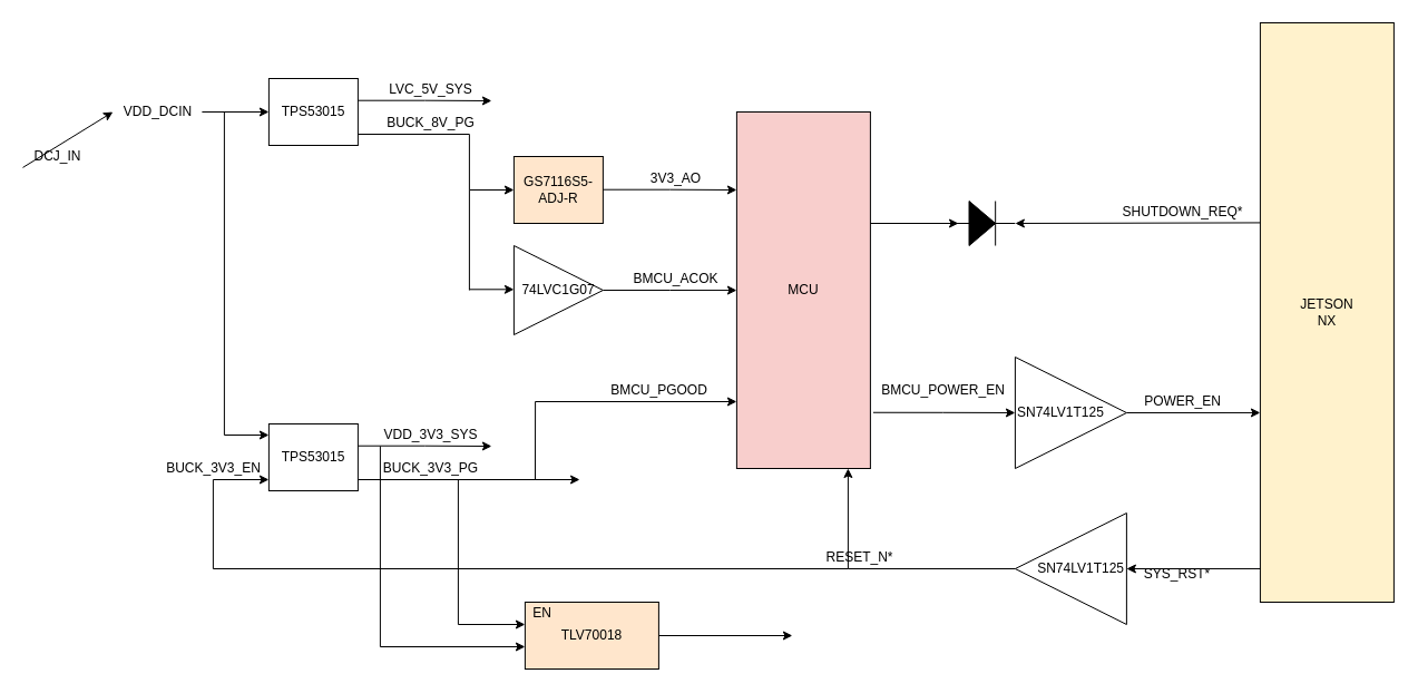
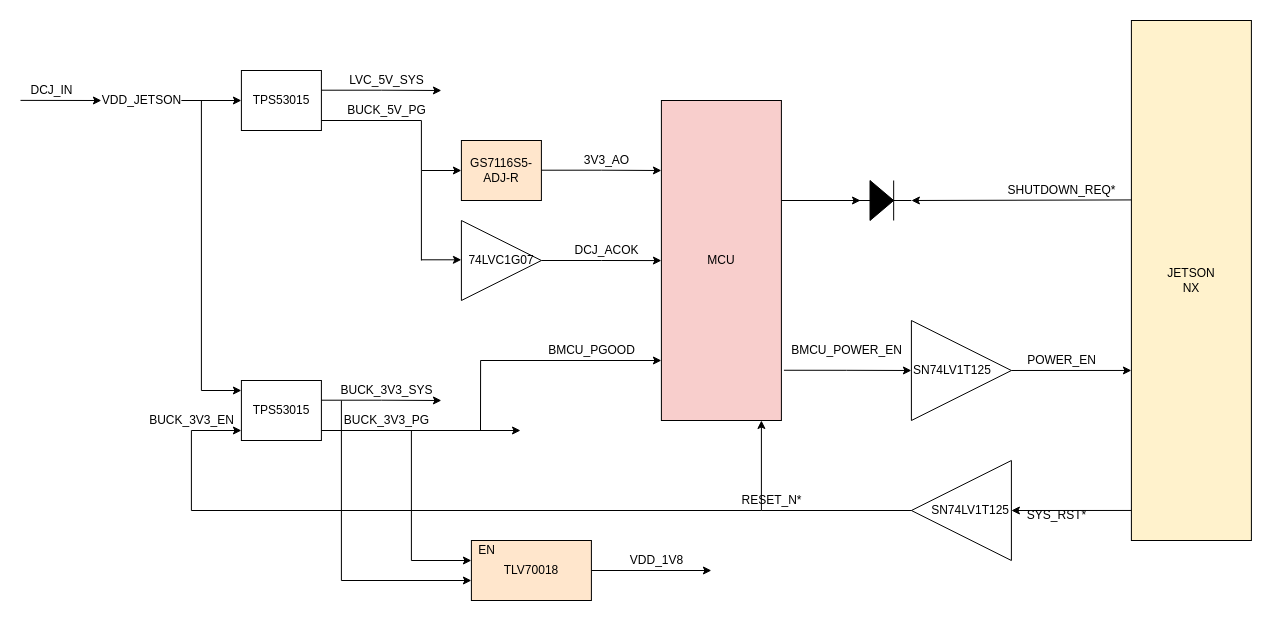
  <mxCell id="0" />
  <mxCell id="1" parent="0" />
  <mxCell id="2" value="" style="endArrow=classic;html=1;exitX=-0.015;exitY=0.994;exitDx=0;exitDy=0;exitPerimeter=0;" edge="1" parent="1" source="3"><mxGeometry width="50" height="50" relative="1" as="geometry"><mxPoint x="-9.1" y="100" as="sourcePoint" /><mxPoint x="100.9" y="100" as="targetPoint" /></mxGeometry></mxCell>
- <mxCell id="3" value="DCJ_IN" style="text;html=1;align=center;verticalAlign=middle;resizable=0;points=[];autosize=1;" vertex="1" parent="1"><mxGeometry x="20.9" y="130" width="60" height="20" as="geometry" /></mxCell>
+ <mxCell id="3" value="DCJ_IN" style="text;html=1;align=center;verticalAlign=middle;resizable=0;points=[];autosize=1;" vertex="1" parent="1"><mxGeometry x="20.9" y="80" width="60" height="20" as="geometry" /></mxCell>
  <mxCell id="4" value="" style="edgeStyle=orthogonalEdgeStyle;rounded=0;orthogonalLoop=1;jettySize=auto;html=1;" edge="1" parent="1" source="5" target="6"><mxGeometry relative="1" as="geometry" /></mxCell>
- <mxCell id="5" value="VDD_DCIN" style="text;html=1;align=center;verticalAlign=middle;resizable=0;points=[];autosize=1;" vertex="1" parent="1"><mxGeometry x="100.9" y="90" width="80" height="20" as="geometry" /></mxCell>
+ <mxCell id="5" value="VDD_JETSON" style="text;html=1;align=center;verticalAlign=middle;resizable=0;points=[];autosize=1;" vertex="1" parent="1"><mxGeometry x="100.9" y="90" width="80" height="20" as="geometry" /></mxCell>
  <mxCell id="6" value="TPS53015" style="whiteSpace=wrap;html=1;" vertex="1" parent="1"><mxGeometry x="240.9" y="70" width="80" height="60" as="geometry" /></mxCell>
  <mxCell id="7" value="" style="edgeStyle=orthogonalEdgeStyle;rounded=0;orthogonalLoop=1;jettySize=auto;html=1;" edge="1" parent="1"><mxGeometry relative="1" as="geometry"><mxPoint x="320.9" y="89.71" as="sourcePoint" /><mxPoint x="440.9" y="90" as="targetPoint" /><Array as="points"><mxPoint x="380.9" y="90" /><mxPoint x="440.9" y="90" /></Array></mxGeometry></mxCell>
  <mxCell id="8" value="LVC_5V_SYS" style="text;html=1;align=center;verticalAlign=middle;resizable=0;points=[];autosize=1;" vertex="1" parent="1"><mxGeometry x="340.9" y="70" width="90" height="20" as="geometry" /></mxCell>
- <mxCell id="9" value="&lt;span style=&quot;text-align: left&quot;&gt;BUCK_8V_PG&lt;/span&gt;" style="text;html=1;align=center;verticalAlign=middle;resizable=0;points=[];autosize=1;" vertex="1" parent="1"><mxGeometry x="340.9" y="100" width="90" height="20" as="geometry" /></mxCell>
+ <mxCell id="9" value="&lt;span style=&quot;text-align: left&quot;&gt;BUCK_5V_PG&lt;/span&gt;" style="text;html=1;align=center;verticalAlign=middle;resizable=0;points=[];autosize=1;" vertex="1" parent="1"><mxGeometry x="340.9" y="100" width="90" height="20" as="geometry" /></mxCell>
  <mxCell id="10" value="" style="edgeStyle=orthogonalEdgeStyle;rounded=0;orthogonalLoop=1;jettySize=auto;html=1;entryX=0;entryY=0.5;entryDx=0;entryDy=0;" edge="1" parent="1" target="11"><mxGeometry relative="1" as="geometry"><mxPoint x="320.9" y="120.01" as="sourcePoint" /><mxPoint x="420.9" y="170" as="targetPoint" /><Array as="points"><mxPoint x="420.9" y="120" /><mxPoint x="420.9" y="170" /></Array></mxGeometry></mxCell>
  <mxCell id="11" value="GS7116S5-ADJ-R" style="whiteSpace=wrap;html=1;fillColor=#ffe6cc;" vertex="1" parent="1"><mxGeometry x="460.9" y="140" width="80" height="60" as="geometry" /></mxCell>
  <mxCell id="12" value="" style="edgeStyle=orthogonalEdgeStyle;rounded=0;orthogonalLoop=1;jettySize=auto;html=1;" edge="1" parent="1"><mxGeometry relative="1" as="geometry"><mxPoint x="540.9" y="169.71" as="sourcePoint" /><mxPoint x="660.9" y="170" as="targetPoint" /><Array as="points"><mxPoint x="600.9" y="170" /><mxPoint x="660.9" y="170" /></Array></mxGeometry></mxCell>
  <mxCell id="13" value="3V3_AO" style="text;html=1;align=center;verticalAlign=middle;resizable=0;points=[];autosize=1;" vertex="1" parent="1"><mxGeometry x="575.9" y="150" width="60" height="20" as="geometry" /></mxCell>
  <mxCell id="14" value="MCU" style="rounded=0;whiteSpace=wrap;html=1;fillColor=#f8cecc;" vertex="1" parent="1"><mxGeometry x="660.9" y="100" width="120" height="320" as="geometry" /></mxCell>
  <mxCell id="15" value="" style="edgeStyle=orthogonalEdgeStyle;rounded=0;orthogonalLoop=1;jettySize=auto;html=1;entryX=0;entryY=0.792;entryDx=0;entryDy=0;entryPerimeter=0;" edge="1" parent="1" source="16"><mxGeometry relative="1" as="geometry"><mxPoint x="660.9" y="260.08" as="targetPoint" /></mxGeometry></mxCell>
  <mxCell id="16" value="74LVC1G07" style="triangle;whiteSpace=wrap;html=1;" vertex="1" parent="1"><mxGeometry x="460.9" y="220" width="80" height="80" as="geometry" /></mxCell>
- <mxCell id="17" value="BMCU_ACOK" style="text;html=1;align=center;verticalAlign=middle;resizable=0;points=[];autosize=1;" vertex="1" parent="1"><mxGeometry x="560.9" y="240" width="90" height="20" as="geometry" /></mxCell>
+ <mxCell id="17" value="DCJ_ACOK" style="text;html=1;align=center;verticalAlign=middle;resizable=0;points=[];autosize=1;" vertex="1" parent="1"><mxGeometry x="560.9" y="240" width="90" height="20" as="geometry" /></mxCell>
  <mxCell id="18" value="" style="edgeStyle=orthogonalEdgeStyle;rounded=0;orthogonalLoop=1;jettySize=auto;html=1;" edge="1" parent="1"><mxGeometry relative="1" as="geometry"><mxPoint x="420.9" y="259" as="sourcePoint" /><mxPoint x="460.9" y="259.31" as="targetPoint" /><Array as="points"><mxPoint x="460.9" y="259" /></Array></mxGeometry></mxCell>
  <mxCell id="19" value="" style="endArrow=none;html=1;" edge="1" parent="1"><mxGeometry width="50" height="50" relative="1" as="geometry"><mxPoint x="420.9" y="260" as="sourcePoint" /><mxPoint x="420.9" y="170" as="targetPoint" /></mxGeometry></mxCell>
  <mxCell id="20" value="" style="edgeStyle=orthogonalEdgeStyle;rounded=0;orthogonalLoop=1;jettySize=auto;html=1;entryX=1.021;entryY=0.843;entryDx=0;entryDy=0;entryPerimeter=0;exitX=1.021;exitY=0.843;exitDx=0;exitDy=0;exitPerimeter=0;" edge="1" parent="1" source="14"><mxGeometry relative="1" as="geometry"><mxPoint x="790.9" y="369.71" as="sourcePoint" /><mxPoint x="910.9" y="370" as="targetPoint" /><Array as="points" /></mxGeometry></mxCell>
  <mxCell id="21" value="&lt;span style=&quot;text-align: left&quot;&gt;BMCU_POWER_EN&lt;/span&gt;" style="text;html=1;align=center;verticalAlign=middle;resizable=0;points=[];autosize=1;direction=west;" vertex="1" parent="1"><mxGeometry x="780.9" y="340" width="130" height="20" as="geometry" /></mxCell>
  <mxCell id="22" value="SN74LV1T125" style="triangle;whiteSpace=wrap;html=1;direction=east;align=left;" vertex="1" parent="1"><mxGeometry x="910.9" y="320" width="100" height="100" as="geometry" /></mxCell>
  <mxCell id="23" value="JETSON&lt;br&gt;NX" style="rounded=0;whiteSpace=wrap;html=1;fillColor=#fff2cc;" vertex="1" parent="1"><mxGeometry x="1130.9" y="20" width="120" height="520" as="geometry" /></mxCell>
  <mxCell id="24" value="" style="endArrow=classic;html=1;entryX=0;entryY=0.673;entryDx=0;entryDy=0;entryPerimeter=0;" edge="1" parent="1" target="23"><mxGeometry width="50" height="50" relative="1" as="geometry"><mxPoint x="1010.9" y="370" as="sourcePoint" /><mxPoint x="1060.9" y="320" as="targetPoint" /></mxGeometry></mxCell>
  <mxCell id="25" value="&lt;span style=&quot;text-align: left&quot;&gt;POWER_EN&lt;/span&gt;" style="text;html=1;align=center;verticalAlign=middle;resizable=0;points=[];autosize=1;direction=west;" vertex="1" parent="1"><mxGeometry x="1020.9" y="350" width="80" height="20" as="geometry" /></mxCell>
  <mxCell id="26" value="SN74LV1T125" style="triangle;whiteSpace=wrap;html=1;direction=west;align=right;" vertex="1" parent="1"><mxGeometry x="910.9" y="460" width="100" height="100" as="geometry" /></mxCell>
  <mxCell id="27" value="" style="endArrow=classic;html=1;entryX=0;entryY=0.673;entryDx=0;entryDy=0;entryPerimeter=0;" edge="1" parent="1"><mxGeometry width="50" height="50" relative="1" as="geometry"><mxPoint x="1130.9" y="509.96" as="sourcePoint" /><mxPoint x="1010.9" y="510" as="targetPoint" /></mxGeometry></mxCell>
  <mxCell id="28" value="&lt;div style=&quot;text-align: left&quot;&gt;&lt;span&gt;SYS_RST*&lt;/span&gt;&lt;/div&gt;" style="text;html=1;align=center;verticalAlign=middle;resizable=0;points=[];autosize=1;direction=west;" vertex="1" parent="1"><mxGeometry x="1020.9" y="505" width="70" height="20" as="geometry" /></mxCell>
  <mxCell id="29" value="&lt;div style=&quot;text-align: left&quot;&gt;&lt;span&gt;RESET_N*&lt;/span&gt;&lt;/div&gt;" style="text;html=1;align=center;verticalAlign=middle;resizable=0;points=[];autosize=1;direction=west;" vertex="1" parent="1"><mxGeometry x="730.9" y="490" width="80" height="20" as="geometry" /></mxCell>
  <mxCell id="30" value="" style="endArrow=classic;html=1;" edge="1" parent="1"><mxGeometry width="50" height="50" relative="1" as="geometry"><mxPoint x="760.9" y="510" as="sourcePoint" /><mxPoint x="760.9" y="420" as="targetPoint" /></mxGeometry></mxCell>
  <mxCell id="31" value="" style="endArrow=none;html=1;entryX=1;entryY=0.5;entryDx=0;entryDy=0;" edge="1" parent="1" target="26"><mxGeometry width="50" height="50" relative="1" as="geometry"><mxPoint x="760.9" y="510" as="sourcePoint" /><mxPoint x="810.9" y="460" as="targetPoint" /></mxGeometry></mxCell>
  <mxCell id="32" value="TPS53015" style="whiteSpace=wrap;html=1;" vertex="1" parent="1"><mxGeometry x="240.9" y="380" width="80" height="60" as="geometry" /></mxCell>
  <mxCell id="33" value="" style="edgeStyle=orthogonalEdgeStyle;rounded=0;orthogonalLoop=1;jettySize=auto;html=1;" edge="1" parent="1"><mxGeometry relative="1" as="geometry"><mxPoint x="320.9" y="399.71" as="sourcePoint" /><mxPoint x="440.9" y="400" as="targetPoint" /><Array as="points"><mxPoint x="380.9" y="400" /><mxPoint x="440.9" y="400" /></Array></mxGeometry></mxCell>
- <mxCell id="34" value="VDD_3V3_SYS" style="text;html=1;align=center;verticalAlign=middle;resizable=0;points=[];autosize=1;" vertex="1" parent="1"><mxGeometry x="335.9" y="380" width="100" height="20" as="geometry" /></mxCell>
+ <mxCell id="34" value="BUCK_3V3_SYS" style="text;html=1;align=center;verticalAlign=middle;resizable=0;points=[];autosize=1;" vertex="1" parent="1"><mxGeometry x="335.9" y="380" width="100" height="20" as="geometry" /></mxCell>
  <mxCell id="35" value="&lt;div style=&quot;text-align: left&quot;&gt;&lt;span&gt;BUCK_3V3_PG&lt;/span&gt;&lt;/div&gt;" style="text;html=1;align=center;verticalAlign=middle;resizable=0;points=[];autosize=1;" vertex="1" parent="1"><mxGeometry x="335.9" y="410" width="100" height="20" as="geometry" /></mxCell>
  <mxCell id="36" value="" style="endArrow=none;html=1;" edge="1" parent="1"><mxGeometry width="50" height="50" relative="1" as="geometry"><mxPoint x="190.9" y="510" as="sourcePoint" /><mxPoint x="760.9" y="510" as="targetPoint" /></mxGeometry></mxCell>
  <mxCell id="37" value="" style="endArrow=none;html=1;" edge="1" parent="1"><mxGeometry width="50" height="50" relative="1" as="geometry"><mxPoint x="190.9" y="510" as="sourcePoint" /><mxPoint x="190.9" y="430" as="targetPoint" /></mxGeometry></mxCell>
  <mxCell id="38" value="" style="endArrow=classic;html=1;" edge="1" parent="1"><mxGeometry width="50" height="50" relative="1" as="geometry"><mxPoint x="190.9" y="430" as="sourcePoint" /><mxPoint x="240.9" y="430" as="targetPoint" /></mxGeometry></mxCell>
  <mxCell id="39" value="BUCK_3V3_EN" style="text;html=1;align=center;verticalAlign=middle;resizable=0;points=[];autosize=1;" vertex="1" parent="1"><mxGeometry x="140.9" y="410" width="100" height="20" as="geometry" /></mxCell>
  <mxCell id="40" value="" style="endArrow=none;html=1;" edge="1" parent="1"><mxGeometry width="50" height="50" relative="1" as="geometry"><mxPoint x="200.9" y="390" as="sourcePoint" /><mxPoint x="200.9" y="100" as="targetPoint" /></mxGeometry></mxCell>
  <mxCell id="41" value="" style="endArrow=classic;html=1;" edge="1" parent="1"><mxGeometry width="50" height="50" relative="1" as="geometry"><mxPoint x="200.9" y="390" as="sourcePoint" /><mxPoint x="240.9" y="390" as="targetPoint" /></mxGeometry></mxCell>
  <mxCell id="42" value="TLV70018" style="rounded=0;whiteSpace=wrap;html=1;fillColor=#ffe6cc;" vertex="1" parent="1"><mxGeometry x="470.9" y="540" width="120" height="60" as="geometry" /></mxCell>
  <mxCell id="43" value="" style="endArrow=classic;html=1;" edge="1" parent="1"><mxGeometry width="50" height="50" relative="1" as="geometry"><mxPoint x="590.9" y="570" as="sourcePoint" /><mxPoint x="710.9" y="570" as="targetPoint" /></mxGeometry></mxCell>
+ <mxCell id="44" value="VDD_1V8" style="text;html=1;align=center;verticalAlign=middle;resizable=0;points=[];autosize=1;" vertex="1" parent="1"><mxGeometry x="620.9" y="550" width="70" height="20" as="geometry" /></mxCell>
  <mxCell id="45" value="" style="endArrow=none;html=1;" edge="1" parent="1"><mxGeometry width="50" height="50" relative="1" as="geometry"><mxPoint x="410.9" y="560" as="sourcePoint" /><mxPoint x="410.9" y="430" as="targetPoint" /></mxGeometry></mxCell>
  <mxCell id="46" value="" style="endArrow=classic;html=1;" edge="1" parent="1"><mxGeometry width="50" height="50" relative="1" as="geometry"><mxPoint x="410.9" y="560" as="sourcePoint" /><mxPoint x="470.9" y="560" as="targetPoint" /></mxGeometry></mxCell>
  <mxCell id="47" value="EN" style="text;html=1;align=center;verticalAlign=middle;resizable=0;points=[];autosize=1;" vertex="1" parent="1"><mxGeometry x="470.9" y="540" width="30" height="20" as="geometry" /></mxCell>
  <mxCell id="48" value="" style="endArrow=none;html=1;" edge="1" parent="1"><mxGeometry width="50" height="50" relative="1" as="geometry"><mxPoint x="340.9" y="580" as="sourcePoint" /><mxPoint x="340.9" y="400" as="targetPoint" /></mxGeometry></mxCell>
  <mxCell id="49" value="" style="endArrow=classic;html=1;" edge="1" parent="1"><mxGeometry width="50" height="50" relative="1" as="geometry"><mxPoint x="340.9" y="580" as="sourcePoint" /><mxPoint x="470.9" y="580" as="targetPoint" /></mxGeometry></mxCell>
  <mxCell id="50" value="" style="endArrow=classic;html=1;" edge="1" parent="1"><mxGeometry width="50" height="50" relative="1" as="geometry"><mxPoint x="320.9" y="430" as="sourcePoint" /><mxPoint x="520" y="430" as="targetPoint" /></mxGeometry></mxCell>
  <mxCell id="51" value="" style="endArrow=none;html=1;" edge="1" parent="1"><mxGeometry width="50" height="50" relative="1" as="geometry"><mxPoint x="480" y="430" as="sourcePoint" /><mxPoint x="480.1" y="360" as="targetPoint" /></mxGeometry></mxCell>
  <mxCell id="52" value="" style="endArrow=classic;html=1;" edge="1" parent="1"><mxGeometry width="50" height="50" relative="1" as="geometry"><mxPoint x="480" y="360" as="sourcePoint" /><mxPoint x="660.9" y="360" as="targetPoint" /></mxGeometry></mxCell>
  <mxCell id="53" value="BMCU_PGOOD" style="text;html=1;align=center;verticalAlign=middle;resizable=0;points=[];autosize=1;" vertex="1" parent="1"><mxGeometry x="540.9" y="340" width="100" height="20" as="geometry" /></mxCell>
  <mxCell id="54" value="" style="endArrow=classic;html=1;" edge="1" parent="1"><mxGeometry width="50" height="50" relative="1" as="geometry"><mxPoint x="780.9" y="200" as="sourcePoint" /><mxPoint x="860" y="200" as="targetPoint" /></mxGeometry></mxCell>
  <mxCell id="55" value="" style="pointerEvents=1;fillColor=strokeColor;verticalLabelPosition=bottom;shadow=0;dashed=0;align=center;html=1;verticalAlign=top;shape=mxgraph.electrical.diodes.diode;" vertex="1" parent="1"><mxGeometry x="851.8" y="180" width="59.1" height="40" as="geometry" /></mxCell>
  <mxCell id="56" value="SHUTDOWN_REQ*" style="text;html=1;align=center;verticalAlign=middle;resizable=0;points=[];autosize=1;" vertex="1" parent="1"><mxGeometry x="1000.9" y="180" width="120" height="20" as="geometry" /></mxCell>
  <mxCell id="57" value="" style="endArrow=classic;html=1;entryX=1;entryY=0.5;entryDx=0;entryDy=0;entryPerimeter=0;" edge="1" parent="1" target="55"><mxGeometry width="50" height="50" relative="1" as="geometry"><mxPoint x="1130.9" y="199.43" as="sourcePoint" /><mxPoint x="1010.9" y="199.47" as="targetPoint" /></mxGeometry></mxCell>
